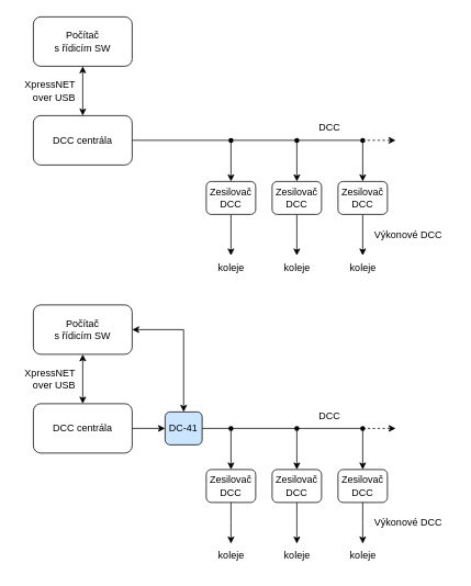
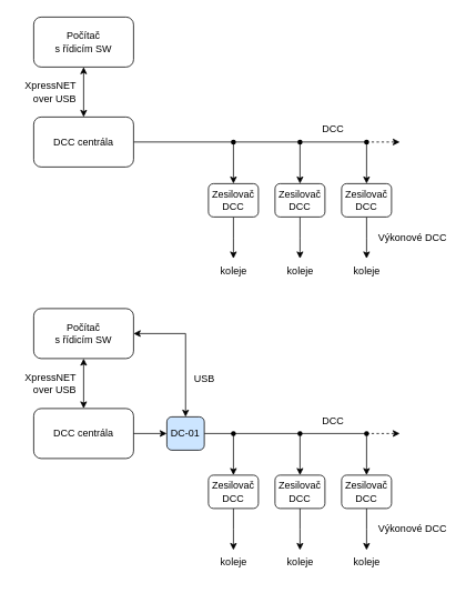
  <mxCell id="0" />
  <mxCell id="1" parent="0" />
  <mxCell id="2" style="edgeStyle=orthogonalEdgeStyle;rounded=0;orthogonalLoop=1;jettySize=auto;html=1;entryX=0.5;entryY=0;entryDx=0;entryDy=0;" edge="1" parent="1" source="24" target="5"><mxGeometry relative="1" as="geometry" /></mxCell>
  <mxCell id="3" value="DCC centrála" style="rounded=1;whiteSpace=wrap;html=1;" vertex="1" parent="1"><mxGeometry x="40" y="490" width="120" height="60" as="geometry" /></mxCell>
  <mxCell id="4" style="edgeStyle=orthogonalEdgeStyle;rounded=0;orthogonalLoop=1;jettySize=auto;html=1;" edge="1" parent="1" source="5"><mxGeometry relative="1" as="geometry"><mxPoint x="280" y="660" as="targetPoint" /></mxGeometry></mxCell>
  <mxCell id="5" value="&lt;div&gt;Zesilovač&lt;/div&gt;&lt;div&gt;DCC&lt;br&gt;&lt;/div&gt;" style="rounded=1;whiteSpace=wrap;html=1;" vertex="1" parent="1"><mxGeometry x="250" y="570" width="60" height="40" as="geometry" /></mxCell>
  <mxCell id="6" style="edgeStyle=orthogonalEdgeStyle;rounded=0;orthogonalLoop=1;jettySize=auto;html=1;" edge="1" parent="1" source="7"><mxGeometry relative="1" as="geometry"><mxPoint x="360" y="660" as="targetPoint" /></mxGeometry></mxCell>
  <mxCell id="7" value="&lt;div&gt;Zesilovač&lt;/div&gt;&lt;div&gt;DCC&lt;br&gt;&lt;/div&gt;" style="rounded=1;whiteSpace=wrap;html=1;" vertex="1" parent="1"><mxGeometry x="330" y="570" width="60" height="40" as="geometry" /></mxCell>
  <mxCell id="8" style="edgeStyle=orthogonalEdgeStyle;rounded=0;orthogonalLoop=1;jettySize=auto;html=1;" edge="1" parent="1" source="9"><mxGeometry relative="1" as="geometry"><mxPoint x="440" y="660" as="targetPoint" /></mxGeometry></mxCell>
  <mxCell id="9" value="&lt;div&gt;Zesilovač&lt;/div&gt;&lt;div&gt;DCC&lt;br&gt;&lt;/div&gt;" style="rounded=1;whiteSpace=wrap;html=1;" vertex="1" parent="1"><mxGeometry x="410" y="570" width="60" height="40" as="geometry" /></mxCell>
  <mxCell id="10" value="koleje" style="text;html=1;align=center;verticalAlign=middle;resizable=0;points=[];autosize=1;strokeColor=none;fillColor=none;" vertex="1" parent="1"><mxGeometry x="255" y="660" width="50" height="30" as="geometry" /></mxCell>
  <mxCell id="11" value="koleje" style="text;html=1;align=center;verticalAlign=middle;resizable=0;points=[];autosize=1;strokeColor=none;fillColor=none;" vertex="1" parent="1"><mxGeometry x="335" y="660" width="50" height="30" as="geometry" /></mxCell>
  <mxCell id="12" value="koleje" style="text;html=1;align=center;verticalAlign=middle;resizable=0;points=[];autosize=1;strokeColor=none;fillColor=none;" vertex="1" parent="1"><mxGeometry x="415" y="660" width="50" height="30" as="geometry" /></mxCell>
  <mxCell id="13" value="Výkonové DCC" style="text;html=1;align=center;verticalAlign=middle;resizable=0;points=[];autosize=1;strokeColor=none;fillColor=none;" vertex="1" parent="1"><mxGeometry x="440" y="620" width="110" height="30" as="geometry" /></mxCell>
  <mxCell id="14" style="edgeStyle=orthogonalEdgeStyle;rounded=0;orthogonalLoop=1;jettySize=auto;html=1;" edge="1" parent="1" source="15" target="7"><mxGeometry relative="1" as="geometry" /></mxCell>
  <mxCell id="15" value="" style="shape=waypoint;sketch=0;size=6;pointerEvents=1;points=[];fillColor=none;resizable=0;rotatable=0;perimeter=centerPerimeter;snapToPoint=1;" vertex="1" parent="1"><mxGeometry x="270" y="510" width="20" height="20" as="geometry" /></mxCell>
  <mxCell id="16" style="edgeStyle=orthogonalEdgeStyle;rounded=0;orthogonalLoop=1;jettySize=auto;html=1;entryX=0.5;entryY=0;entryDx=0;entryDy=0;" edge="1" parent="1" source="28" target="9"><mxGeometry relative="1" as="geometry" /></mxCell>
  <mxCell id="17" value="" style="shape=waypoint;sketch=0;size=6;pointerEvents=1;points=[];fillColor=none;resizable=0;rotatable=0;perimeter=centerPerimeter;snapToPoint=1;" vertex="1" parent="1"><mxGeometry x="350" y="510" width="20" height="20" as="geometry" /></mxCell>
  <mxCell id="18" value="DCC" style="text;html=1;strokeColor=none;fillColor=none;align=center;verticalAlign=middle;whiteSpace=wrap;rounded=0;" vertex="1" parent="1"><mxGeometry x="370" y="490" width="60" height="30" as="geometry" /></mxCell>
  <mxCell id="19" style="edgeStyle=orthogonalEdgeStyle;rounded=0;orthogonalLoop=1;jettySize=auto;html=1;startArrow=classic;startFill=1;" edge="1" parent="1" source="21" target="3"><mxGeometry relative="1" as="geometry" /></mxCell>
  <mxCell id="20" style="edgeStyle=orthogonalEdgeStyle;rounded=0;orthogonalLoop=1;jettySize=auto;html=1;startArrow=classic;startFill=1;" edge="1" parent="1" source="21" target="24"><mxGeometry relative="1" as="geometry" /></mxCell>
  <mxCell id="21" value="&lt;div&gt;Počítač&lt;/div&gt;&lt;div&gt;s řídicím SW&lt;br&gt;&lt;/div&gt;" style="rounded=1;whiteSpace=wrap;html=1;" vertex="1" parent="1"><mxGeometry x="40" y="370" width="120" height="60" as="geometry" /></mxCell>
  <mxCell id="22" value="XpressNET&lt;br&gt;&lt;div align=&quot;right&quot;&gt;over USB&lt;/div&gt;" style="text;html=1;align=center;verticalAlign=middle;resizable=0;points=[];autosize=1;strokeColor=none;fillColor=none;" vertex="1" parent="1"><mxGeometry x="20" y="440" width="80" height="40" as="geometry" /></mxCell>
  <mxCell id="23" value="" style="edgeStyle=orthogonalEdgeStyle;rounded=0;orthogonalLoop=1;jettySize=auto;html=1;entryX=0;entryY=0.5;entryDx=0;entryDy=0;" edge="1" parent="1" source="3" target="24"><mxGeometry relative="1" as="geometry"><mxPoint x="160" y="520" as="sourcePoint" /><mxPoint x="280" y="570" as="targetPoint" /></mxGeometry></mxCell>
- <mxCell id="24" value="DC-41" style="rounded=1;whiteSpace=wrap;html=1;fillColor=#CCE5FF;" vertex="1" parent="1"><mxGeometry x="200" y="500" width="45" height="40" as="geometry" /></mxCell>
+ <mxCell id="24" value="DC-01" style="rounded=1;whiteSpace=wrap;html=1;fillColor=#CCE5FF;" vertex="1" parent="1"><mxGeometry x="200" y="500" width="45" height="40" as="geometry" /></mxCell>
+ <mxCell id="25" value="USB" style="text;html=1;align=center;verticalAlign=middle;resizable=0;points=[];autosize=1;strokeColor=none;fillColor=none;" vertex="1" parent="1"><mxGeometry x="220" y="440" width="50" height="30" as="geometry" /></mxCell>
  <mxCell id="26" value="" style="edgeStyle=orthogonalEdgeStyle;rounded=0;orthogonalLoop=1;jettySize=auto;html=1;entryDx=0;entryDy=0;endArrow=none;endFill=0;" edge="1" parent="1" source="17" target="28"><mxGeometry relative="1" as="geometry"><mxPoint x="360" y="520" as="sourcePoint" /><mxPoint x="440" y="570" as="targetPoint" /></mxGeometry></mxCell>
  <mxCell id="27" style="edgeStyle=orthogonalEdgeStyle;rounded=0;orthogonalLoop=1;jettySize=auto;html=1;dashed=1;" edge="1" parent="1" source="28"><mxGeometry relative="1" as="geometry"><mxPoint x="480" y="520" as="targetPoint" /></mxGeometry></mxCell>
  <mxCell id="28" value="" style="shape=waypoint;sketch=0;size=6;pointerEvents=1;points=[];fillColor=none;resizable=0;rotatable=0;perimeter=centerPerimeter;snapToPoint=1;" vertex="1" parent="1"><mxGeometry x="430" y="510" width="20" height="20" as="geometry" /></mxCell>
  <mxCell id="29" style="edgeStyle=orthogonalEdgeStyle;rounded=0;orthogonalLoop=1;jettySize=auto;html=1;entryX=0.5;entryY=0;entryDx=0;entryDy=0;exitX=1;exitY=0.5;exitDx=0;exitDy=0;" edge="1" parent="1" source="30" target="32"><mxGeometry relative="1" as="geometry"><mxPoint x="245" y="170.029" as="sourcePoint" /></mxGeometry></mxCell>
  <mxCell id="30" value="DCC centrála" style="rounded=1;whiteSpace=wrap;html=1;" vertex="1" parent="1"><mxGeometry x="40" y="140" width="120" height="60" as="geometry" /></mxCell>
  <mxCell id="31" style="edgeStyle=orthogonalEdgeStyle;rounded=0;orthogonalLoop=1;jettySize=auto;html=1;" edge="1" parent="1" source="32"><mxGeometry relative="1" as="geometry"><mxPoint x="280" y="310" as="targetPoint" /></mxGeometry></mxCell>
  <mxCell id="32" value="&lt;div&gt;Zesilovač&lt;/div&gt;&lt;div&gt;DCC&lt;br&gt;&lt;/div&gt;" style="rounded=1;whiteSpace=wrap;html=1;" vertex="1" parent="1"><mxGeometry x="250" y="220" width="60" height="40" as="geometry" /></mxCell>
  <mxCell id="33" style="edgeStyle=orthogonalEdgeStyle;rounded=0;orthogonalLoop=1;jettySize=auto;html=1;" edge="1" parent="1" source="34"><mxGeometry relative="1" as="geometry"><mxPoint x="360" y="310" as="targetPoint" /></mxGeometry></mxCell>
  <mxCell id="34" value="&lt;div&gt;Zesilovač&lt;/div&gt;&lt;div&gt;DCC&lt;br&gt;&lt;/div&gt;" style="rounded=1;whiteSpace=wrap;html=1;" vertex="1" parent="1"><mxGeometry x="330" y="220" width="60" height="40" as="geometry" /></mxCell>
  <mxCell id="35" style="edgeStyle=orthogonalEdgeStyle;rounded=0;orthogonalLoop=1;jettySize=auto;html=1;" edge="1" parent="1" source="36"><mxGeometry relative="1" as="geometry"><mxPoint x="440" y="310" as="targetPoint" /></mxGeometry></mxCell>
  <mxCell id="36" value="&lt;div&gt;Zesilovač&lt;/div&gt;&lt;div&gt;DCC&lt;br&gt;&lt;/div&gt;" style="rounded=1;whiteSpace=wrap;html=1;" vertex="1" parent="1"><mxGeometry x="410" y="220" width="60" height="40" as="geometry" /></mxCell>
  <mxCell id="37" value="koleje" style="text;html=1;align=center;verticalAlign=middle;resizable=0;points=[];autosize=1;strokeColor=none;fillColor=none;" vertex="1" parent="1"><mxGeometry x="255" y="310" width="50" height="30" as="geometry" /></mxCell>
  <mxCell id="38" value="koleje" style="text;html=1;align=center;verticalAlign=middle;resizable=0;points=[];autosize=1;strokeColor=none;fillColor=none;" vertex="1" parent="1"><mxGeometry x="335" y="310" width="50" height="30" as="geometry" /></mxCell>
  <mxCell id="39" value="koleje" style="text;html=1;align=center;verticalAlign=middle;resizable=0;points=[];autosize=1;strokeColor=none;fillColor=none;" vertex="1" parent="1"><mxGeometry x="415" y="310" width="50" height="30" as="geometry" /></mxCell>
  <mxCell id="40" value="Výkonové DCC" style="text;html=1;align=center;verticalAlign=middle;resizable=0;points=[];autosize=1;strokeColor=none;fillColor=none;" vertex="1" parent="1"><mxGeometry x="440" y="270" width="110" height="30" as="geometry" /></mxCell>
  <mxCell id="41" style="edgeStyle=orthogonalEdgeStyle;rounded=0;orthogonalLoop=1;jettySize=auto;html=1;" edge="1" parent="1" source="42" target="34"><mxGeometry relative="1" as="geometry" /></mxCell>
  <mxCell id="42" value="" style="shape=waypoint;sketch=0;size=6;pointerEvents=1;points=[];fillColor=none;resizable=0;rotatable=0;perimeter=centerPerimeter;snapToPoint=1;" vertex="1" parent="1"><mxGeometry x="270" y="160" width="20" height="20" as="geometry" /></mxCell>
  <mxCell id="43" style="edgeStyle=orthogonalEdgeStyle;rounded=0;orthogonalLoop=1;jettySize=auto;html=1;entryX=0.5;entryY=0;entryDx=0;entryDy=0;" edge="1" parent="1" source="51" target="36"><mxGeometry relative="1" as="geometry" /></mxCell>
  <mxCell id="44" value="" style="shape=waypoint;sketch=0;size=6;pointerEvents=1;points=[];fillColor=none;resizable=0;rotatable=0;perimeter=centerPerimeter;snapToPoint=1;" vertex="1" parent="1"><mxGeometry x="350" y="160" width="20" height="20" as="geometry" /></mxCell>
  <mxCell id="45" value="DCC" style="text;html=1;strokeColor=none;fillColor=none;align=center;verticalAlign=middle;whiteSpace=wrap;rounded=0;" vertex="1" parent="1"><mxGeometry x="370" y="140" width="60" height="30" as="geometry" /></mxCell>
  <mxCell id="46" style="edgeStyle=orthogonalEdgeStyle;rounded=0;orthogonalLoop=1;jettySize=auto;html=1;startArrow=classic;startFill=1;" edge="1" parent="1" source="47" target="30"><mxGeometry relative="1" as="geometry" /></mxCell>
  <mxCell id="47" value="&lt;div&gt;Počítač&lt;/div&gt;&lt;div&gt;s řídicím SW&lt;br&gt;&lt;/div&gt;" style="rounded=1;whiteSpace=wrap;html=1;" vertex="1" parent="1"><mxGeometry x="40" y="20" width="120" height="60" as="geometry" /></mxCell>
  <mxCell id="48" value="XpressNET&lt;br&gt;&lt;div align=&quot;right&quot;&gt;over USB&lt;/div&gt;" style="text;html=1;align=center;verticalAlign=middle;resizable=0;points=[];autosize=1;strokeColor=none;fillColor=none;" vertex="1" parent="1"><mxGeometry x="20" y="90" width="80" height="40" as="geometry" /></mxCell>
  <mxCell id="49" value="" style="edgeStyle=orthogonalEdgeStyle;rounded=0;orthogonalLoop=1;jettySize=auto;html=1;entryDx=0;entryDy=0;endArrow=none;endFill=0;" edge="1" parent="1" source="44" target="51"><mxGeometry relative="1" as="geometry"><mxPoint x="360" y="170" as="sourcePoint" /><mxPoint x="440" y="220" as="targetPoint" /></mxGeometry></mxCell>
  <mxCell id="50" style="edgeStyle=orthogonalEdgeStyle;rounded=0;orthogonalLoop=1;jettySize=auto;html=1;dashed=1;" edge="1" parent="1" source="51"><mxGeometry relative="1" as="geometry"><mxPoint x="480" y="170" as="targetPoint" /></mxGeometry></mxCell>
  <mxCell id="51" value="" style="shape=waypoint;sketch=0;size=6;pointerEvents=1;points=[];fillColor=none;resizable=0;rotatable=0;perimeter=centerPerimeter;snapToPoint=1;" vertex="1" parent="1"><mxGeometry x="430" y="160" width="20" height="20" as="geometry" /></mxCell>
